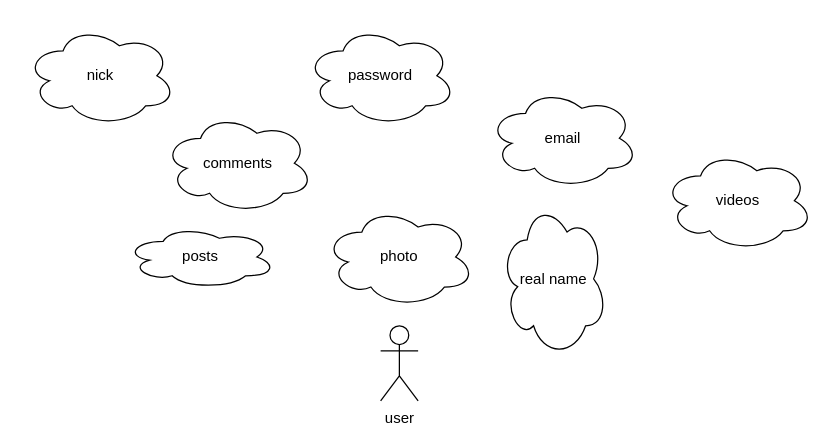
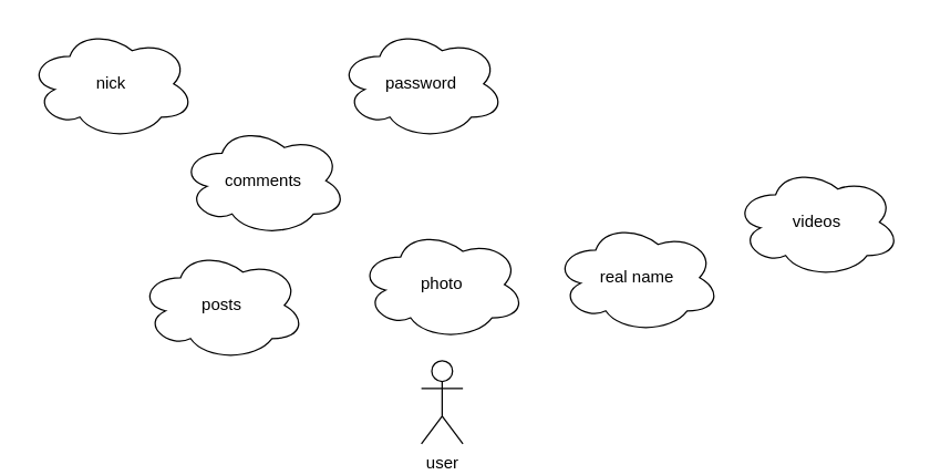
  <mxCell id="0" />
  <mxCell id="1" parent="0" />
  <mxCell id="2" value="user" style="shape=umlActor;verticalLabelPosition=bottom;verticalAlign=top;html=1;outlineConnect=0;" vertex="1" parent="1"><mxGeometry x="304" y="260" width="30" height="60" as="geometry" /></mxCell>
  <mxCell id="3" value="photo" style="ellipse;shape=cloud;whiteSpace=wrap;html=1;" vertex="1" parent="1"><mxGeometry x="259" y="165" width="120" height="80" as="geometry" /></mxCell>
  <mxCell id="4" value="comments" style="ellipse;shape=cloud;whiteSpace=wrap;html=1;" vertex="1" parent="1"><mxGeometry x="130" y="90" width="120" height="80" as="geometry" /></mxCell>
  <mxCell id="5" value="videos" style="ellipse;shape=cloud;whiteSpace=wrap;html=1;" vertex="1" parent="1"><mxGeometry x="530" y="120" width="120" height="80" as="geometry" /></mxCell>
- <mxCell id="6" value="posts" style="ellipse;shape=cloud;whiteSpace=wrap;html=1;" vertex="1" parent="1"><mxGeometry x="100" y="180" width="120" height="50" as="geometry" /></mxCell>
+ <mxCell id="6" value="posts" style="ellipse;shape=cloud;whiteSpace=wrap;html=1;" vertex="1" parent="1"><mxGeometry x="100" y="180" width="120" height="80" as="geometry" /></mxCell>
  <mxCell id="7" value="nick" style="ellipse;shape=cloud;whiteSpace=wrap;html=1;" vertex="1" parent="1"><mxGeometry x="20" y="20" width="120" height="80" as="geometry" /></mxCell>
  <mxCell id="8" value="password" style="ellipse;shape=cloud;whiteSpace=wrap;html=1;" vertex="1" parent="1"><mxGeometry x="244" y="20" width="120" height="80" as="geometry" /></mxCell>
- <mxCell id="9" value="real name" style="ellipse;shape=cloud;whiteSpace=wrap;html=1;" vertex="1" parent="1"><mxGeometry x="400" y="160" width="85" height="125" as="geometry" /></mxCell>
- <mxCell id="10" value="email" style="ellipse;shape=cloud;whiteSpace=wrap;html=1;" vertex="1" parent="1"><mxGeometry x="390" y="70" width="120" height="80" as="geometry" /></mxCell>
+ <mxCell id="9" value="real name" style="ellipse;shape=cloud;whiteSpace=wrap;html=1;" vertex="1" parent="1"><mxGeometry x="400" y="160" width="120" height="80" as="geometry" /></mxCell>
